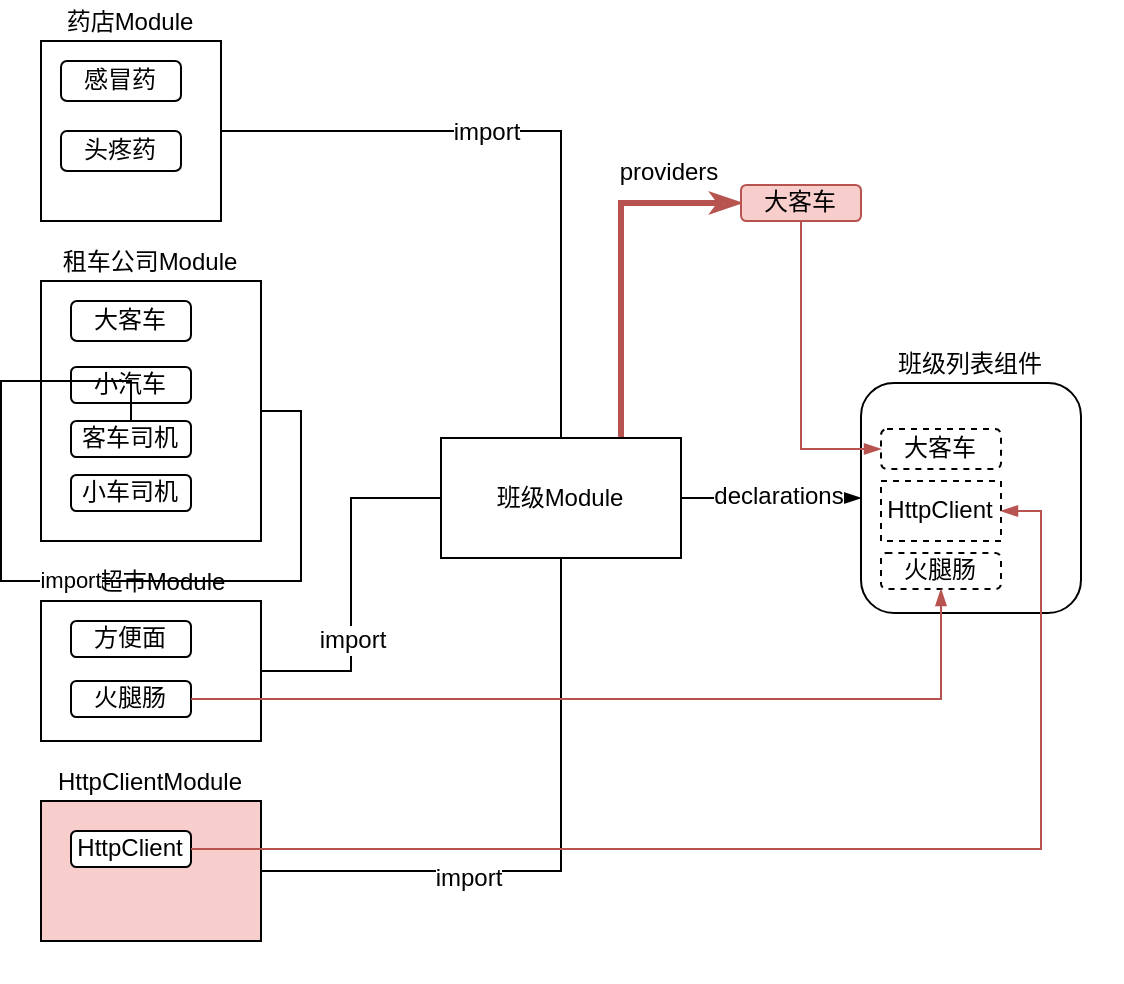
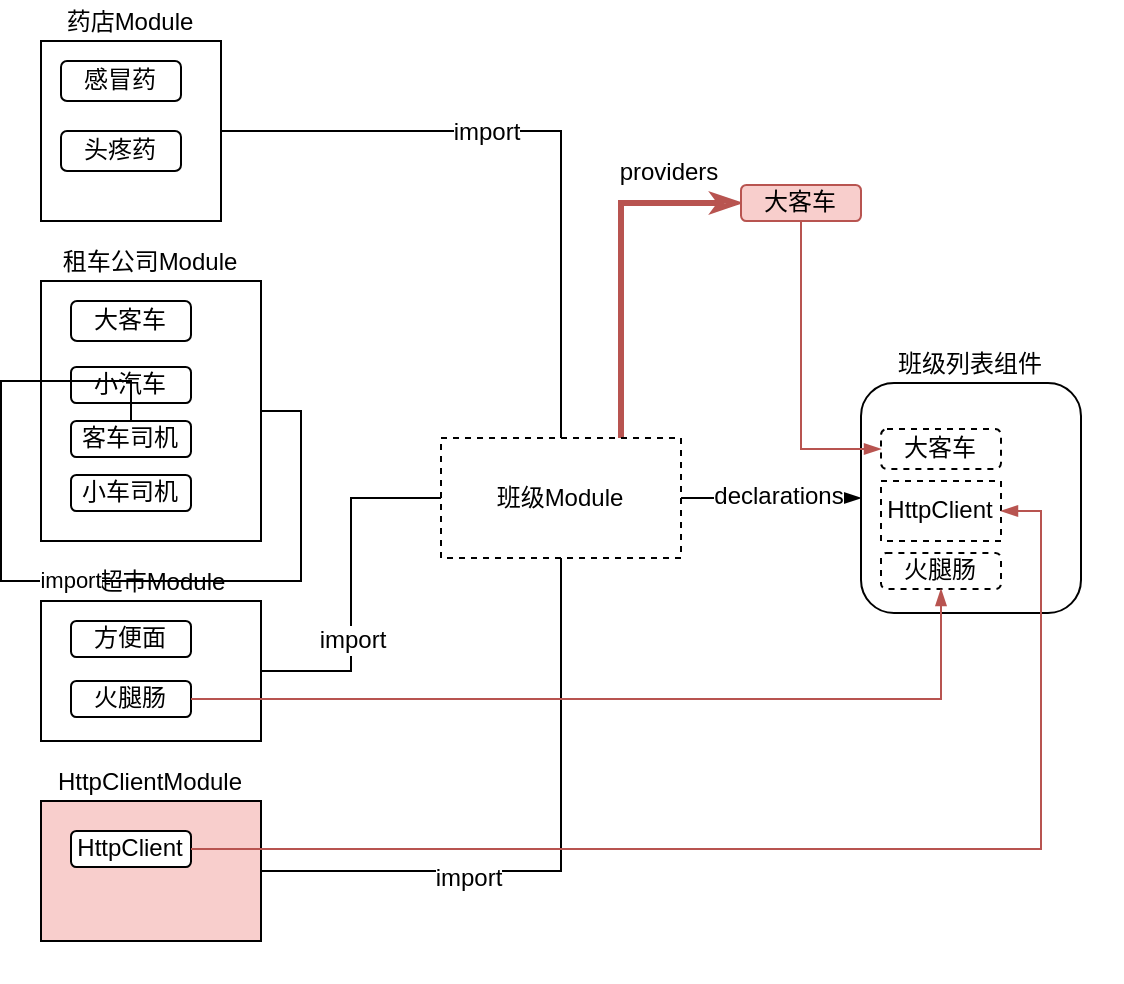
  <mxCell id="0" />
  <mxCell id="1" parent="0" />
  <mxCell id="2" value="班级列表组件" style="rounded=1;whiteSpace=wrap;html=1;labelPosition=center;verticalLabelPosition=top;align=center;verticalAlign=bottom;" vertex="1" parent="1"><mxGeometry x="430" y="191" width="110" height="115" as="geometry" /></mxCell>
  <mxCell id="3" value="HttpClient" style="rounded=0;whiteSpace=wrap;html=1;dashed=1;" vertex="1" parent="1"><mxGeometry x="440" y="240" width="60" height="30" as="geometry" /></mxCell>
  <mxCell id="4" style="edgeStyle=orthogonalEdgeStyle;rounded=0;orthogonalLoop=1;jettySize=auto;html=1;entryX=0;entryY=0.5;entryDx=0;entryDy=0;endArrow=blockThin;endFill=1;" edge="1" parent="1" source="8" target="2"><mxGeometry relative="1" as="geometry"><Array as="points"><mxPoint x="390" y="249" /><mxPoint x="390" y="249" /></Array></mxGeometry></mxCell>
  <mxCell id="5" value="declarations" style="text;html=1;resizable=0;points=[];align=center;verticalAlign=middle;labelBackgroundColor=#ffffff;" vertex="1" connectable="0" parent="4"><mxGeometry x="0.111" y="2" relative="1" as="geometry"><mxPoint x="-2" y="1" as="offset" /></mxGeometry></mxCell>
  <mxCell id="6" style="edgeStyle=orthogonalEdgeStyle;rounded=0;orthogonalLoop=1;jettySize=auto;html=1;exitX=0.75;exitY=0;exitDx=0;exitDy=0;entryX=0;entryY=0.5;entryDx=0;entryDy=0;endArrow=classicThin;endFill=0;strokeColor=#B85450;strokeWidth=3;" edge="1" parent="1" source="8" target="39"><mxGeometry relative="1" as="geometry" /></mxCell>
  <mxCell id="7" value="providers" style="text;html=1;resizable=0;points=[];align=center;verticalAlign=middle;labelBackgroundColor=#ffffff;" vertex="1" connectable="0" parent="6"><mxGeometry x="-0.218" y="2" relative="1" as="geometry"><mxPoint x="25" y="-64" as="offset" /></mxGeometry></mxCell>
- <mxCell id="8" value="班级Module" style="rounded=0;whiteSpace=wrap;html=1;" vertex="1" parent="1"><mxGeometry x="220" y="218.5" width="120" height="60" as="geometry" /></mxCell>
+ <mxCell id="8" value="班级Module" style="rounded=0;whiteSpace=wrap;html=1;dashed=1;" vertex="1" parent="1"><mxGeometry x="220" y="218.5" width="120" height="60" as="geometry" /></mxCell>
  <mxCell id="9" value="大客车" style="rounded=1;whiteSpace=wrap;html=1;dashed=1;" vertex="1" parent="1"><mxGeometry x="440" y="214" width="60" height="20" as="geometry" /></mxCell>
  <mxCell id="10" value="火腿肠" style="rounded=1;whiteSpace=wrap;html=1;dashed=1;" vertex="1" parent="1"><mxGeometry x="440" y="276" width="60" height="18" as="geometry" /></mxCell>
  <mxCell id="11" value="" style="group" vertex="1" connectable="0" parent="1"><mxGeometry x="20" y="140" width="110" height="130" as="geometry" /></mxCell>
  <mxCell id="12" value="租车公司Module" style="rounded=0;whiteSpace=wrap;html=1;labelPosition=center;verticalLabelPosition=top;align=center;verticalAlign=bottom;" vertex="1" parent="11"><mxGeometry width="110" height="130" as="geometry" /></mxCell>
  <mxCell id="13" value="大客车" style="rounded=1;whiteSpace=wrap;html=1;" vertex="1" parent="11"><mxGeometry x="15" y="10" width="60" height="20" as="geometry" /></mxCell>
  <mxCell id="14" value="小汽车" style="rounded=1;whiteSpace=wrap;html=1;" vertex="1" parent="11"><mxGeometry x="15" y="43" width="60" height="18" as="geometry" /></mxCell>
  <mxCell id="15" value="客车司机" style="rounded=1;whiteSpace=wrap;html=1;" vertex="1" parent="11"><mxGeometry x="15" y="70" width="60" height="18" as="geometry" /></mxCell>
  <mxCell id="16" value="小车司机" style="rounded=1;whiteSpace=wrap;html=1;" vertex="1" parent="11"><mxGeometry x="15" y="97" width="60" height="18" as="geometry" /></mxCell>
  <mxCell id="17" value="" style="group" vertex="1" connectable="0" parent="1"><mxGeometry x="20" y="300" width="110" height="70" as="geometry" /></mxCell>
  <mxCell id="18" value="小超市Module" style="rounded=0;whiteSpace=wrap;html=1;labelPosition=center;verticalLabelPosition=top;align=center;verticalAlign=bottom;" vertex="1" parent="17"><mxGeometry width="110" height="70" as="geometry" /></mxCell>
  <mxCell id="19" value="方便面" style="rounded=1;whiteSpace=wrap;html=1;" vertex="1" parent="17"><mxGeometry x="15" y="10" width="60" height="18" as="geometry" /></mxCell>
  <mxCell id="20" value="火腿肠" style="rounded=1;whiteSpace=wrap;html=1;" vertex="1" parent="17"><mxGeometry x="15" y="40" width="60" height="18" as="geometry" /></mxCell>
  <mxCell id="21" value="" style="group" vertex="1" connectable="0" parent="1"><mxGeometry x="20" y="400" width="110" height="70" as="geometry" /></mxCell>
  <mxCell id="22" value="HttpClientModule" style="rounded=0;whiteSpace=wrap;html=1;labelPosition=center;verticalLabelPosition=top;align=center;verticalAlign=bottom;fillColor=#f8cecc;" vertex="1" parent="21"><mxGeometry width="110" height="70" as="geometry" /></mxCell>
  <mxCell id="23" value="HttpClient" style="rounded=1;whiteSpace=wrap;html=1;" vertex="1" parent="21"><mxGeometry x="15" y="15" width="60" height="18" as="geometry" /></mxCell>
  <mxCell id="24" value="" style="group" vertex="1" connectable="0" parent="1"><mxGeometry x="20" y="20" width="90" height="90" as="geometry" /></mxCell>
  <mxCell id="25" value="" style="group" vertex="1" connectable="0" parent="24"><mxGeometry width="90" height="90" as="geometry" /></mxCell>
  <mxCell id="26" value="药店Module" style="whiteSpace=wrap;html=1;aspect=fixed;labelPosition=center;verticalLabelPosition=top;align=center;verticalAlign=bottom;direction=south;" vertex="1" parent="25"><mxGeometry width="90" height="90" as="geometry" /></mxCell>
  <mxCell id="27" value="感冒药" style="rounded=1;whiteSpace=wrap;html=1;" vertex="1" parent="25"><mxGeometry x="10" y="10" width="60" height="20" as="geometry" /></mxCell>
  <mxCell id="28" value="头疼药" style="rounded=1;whiteSpace=wrap;html=1;" vertex="1" parent="25"><mxGeometry x="10" y="45" width="60" height="20" as="geometry" /></mxCell>
  <mxCell id="29" value="import" style="edgeStyle=orthogonalEdgeStyle;rounded=0;orthogonalLoop=1;jettySize=auto;html=1;exitX=1;exitY=0.5;exitDx=0;exitDy=0;endArrow=none;endFill=0;" edge="1" parent="1" source="12" target="15"><mxGeometry relative="1" as="geometry" /></mxCell>
  <mxCell id="30" style="edgeStyle=orthogonalEdgeStyle;rounded=0;orthogonalLoop=1;jettySize=auto;html=1;endArrow=none;endFill=0;" edge="1" parent="1" source="26" target="8"><mxGeometry relative="1" as="geometry" /></mxCell>
  <mxCell id="31" value="import" style="text;html=1;resizable=0;points=[];align=center;verticalAlign=middle;labelBackgroundColor=#ffffff;" vertex="1" connectable="0" parent="30"><mxGeometry x="-0.181" relative="1" as="geometry"><mxPoint as="offset" /></mxGeometry></mxCell>
  <mxCell id="32" style="edgeStyle=orthogonalEdgeStyle;rounded=0;orthogonalLoop=1;jettySize=auto;html=1;entryX=0;entryY=0.5;entryDx=0;entryDy=0;endArrow=none;endFill=0;" edge="1" parent="1" source="18" target="8"><mxGeometry relative="1" as="geometry" /></mxCell>
  <mxCell id="33" value="import" style="text;html=1;resizable=0;points=[];align=center;verticalAlign=middle;labelBackgroundColor=#ffffff;" vertex="1" connectable="0" parent="32"><mxGeometry x="-0.489" y="16" relative="1" as="geometry"><mxPoint x="16" y="-16" as="offset" /></mxGeometry></mxCell>
  <mxCell id="34" style="edgeStyle=orthogonalEdgeStyle;rounded=0;orthogonalLoop=1;jettySize=auto;html=1;endArrow=none;endFill=0;" edge="1" parent="1" source="22" target="8"><mxGeometry relative="1" as="geometry" /></mxCell>
  <mxCell id="35" value="import" style="text;html=1;resizable=0;points=[];align=center;verticalAlign=middle;labelBackgroundColor=#ffffff;" vertex="1" connectable="0" parent="34"><mxGeometry x="-0.325" y="-3" relative="1" as="geometry"><mxPoint as="offset" /></mxGeometry></mxCell>
  <mxCell id="36" style="edgeStyle=orthogonalEdgeStyle;rounded=0;orthogonalLoop=1;jettySize=auto;html=1;exitX=1;exitY=0.5;exitDx=0;exitDy=0;entryX=1;entryY=0.5;entryDx=0;entryDy=0;endArrow=blockThin;endFill=1;fillColor=#f8cecc;strokeColor=#b85450;" edge="1" parent="1" source="23" target="3"><mxGeometry relative="1" as="geometry" /></mxCell>
  <mxCell id="37" style="edgeStyle=orthogonalEdgeStyle;rounded=0;orthogonalLoop=1;jettySize=auto;html=1;exitX=1;exitY=0.5;exitDx=0;exitDy=0;entryX=0.5;entryY=1;entryDx=0;entryDy=0;endArrow=blockThin;endFill=1;fillColor=#f8cecc;strokeColor=#B85450;" edge="1" parent="1" source="20" target="10"><mxGeometry relative="1" as="geometry" /></mxCell>
  <mxCell id="38" style="edgeStyle=orthogonalEdgeStyle;rounded=0;orthogonalLoop=1;jettySize=auto;html=1;entryX=0;entryY=0.5;entryDx=0;entryDy=0;endArrow=blockThin;endFill=1;strokeColor=#B85450;exitX=0.5;exitY=1;exitDx=0;exitDy=0;" edge="1" parent="1" source="39" target="9"><mxGeometry relative="1" as="geometry"><Array as="points"><mxPoint x="400" y="224" /></Array></mxGeometry></mxCell>
  <mxCell id="39" value="大客车" style="rounded=1;whiteSpace=wrap;html=1;fillColor=#f8cecc;strokeColor=#b85450;" vertex="1" parent="1"><mxGeometry x="370" y="92" width="60" height="18" as="geometry" /></mxCell>
